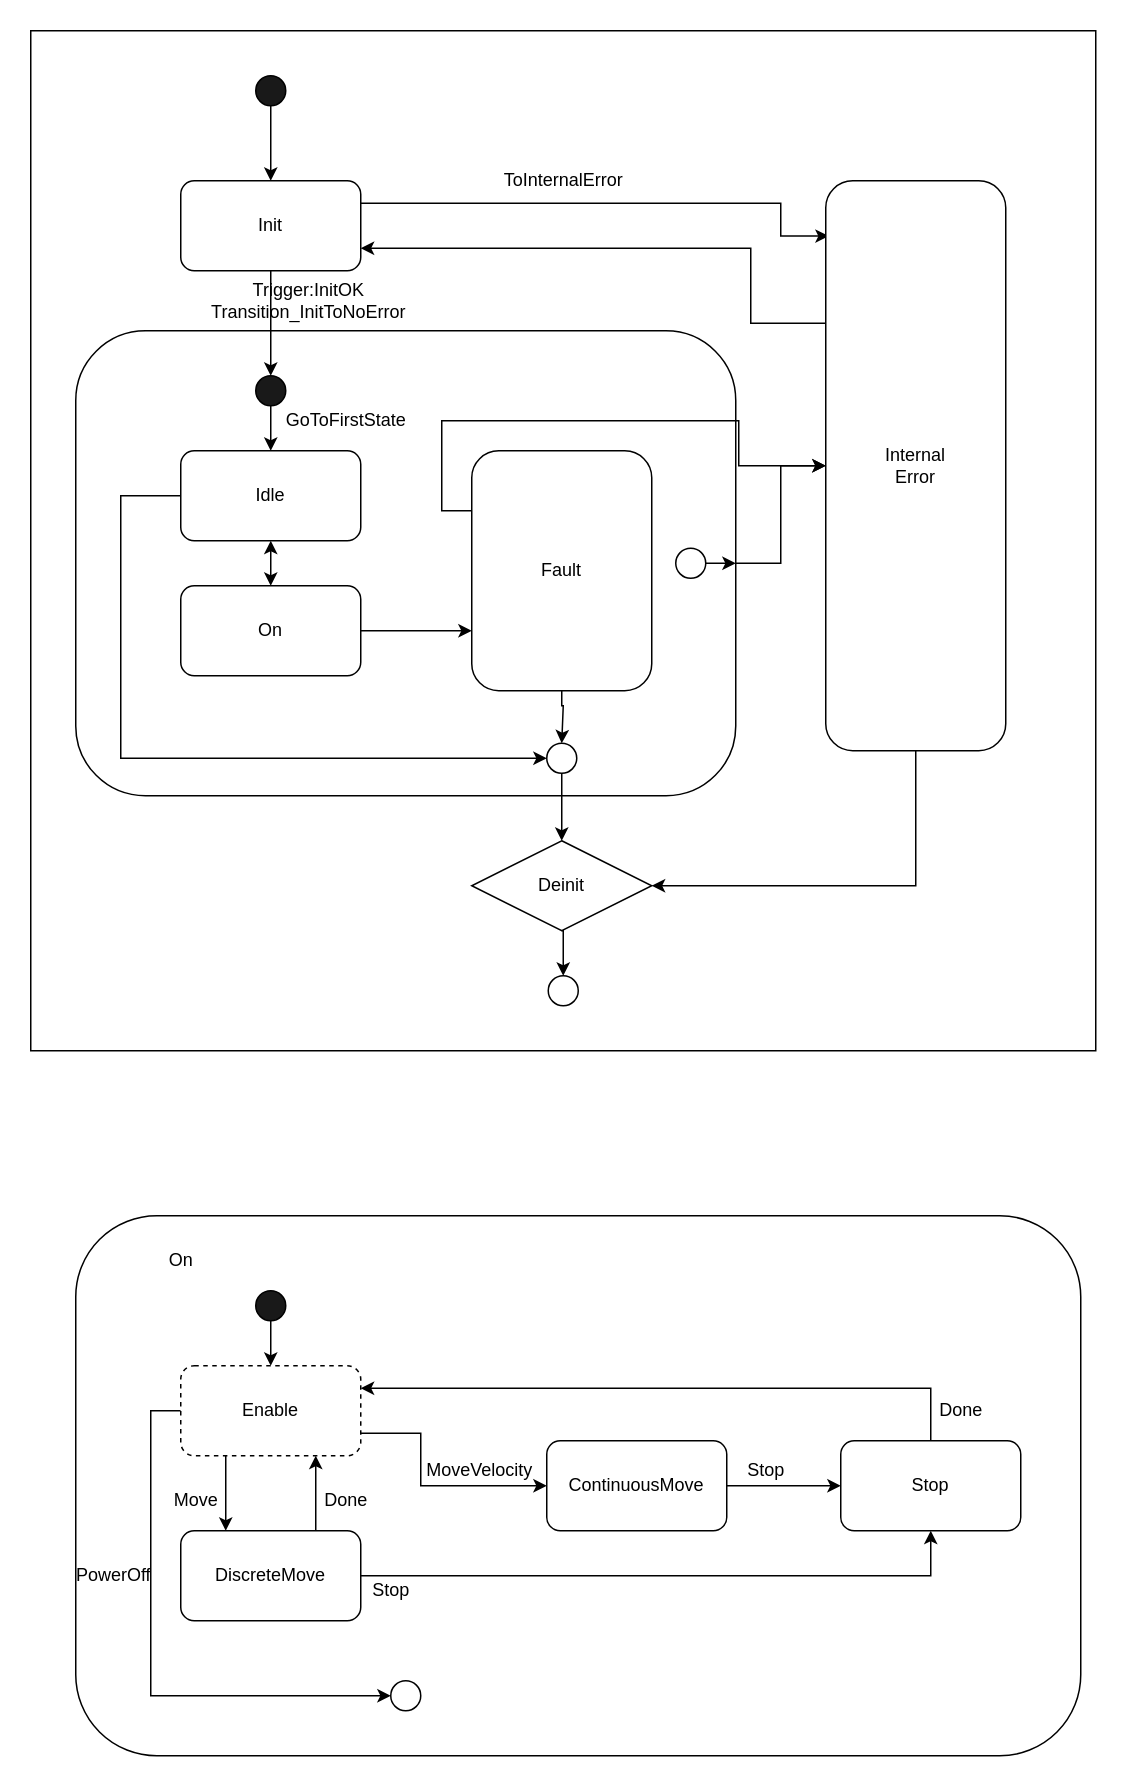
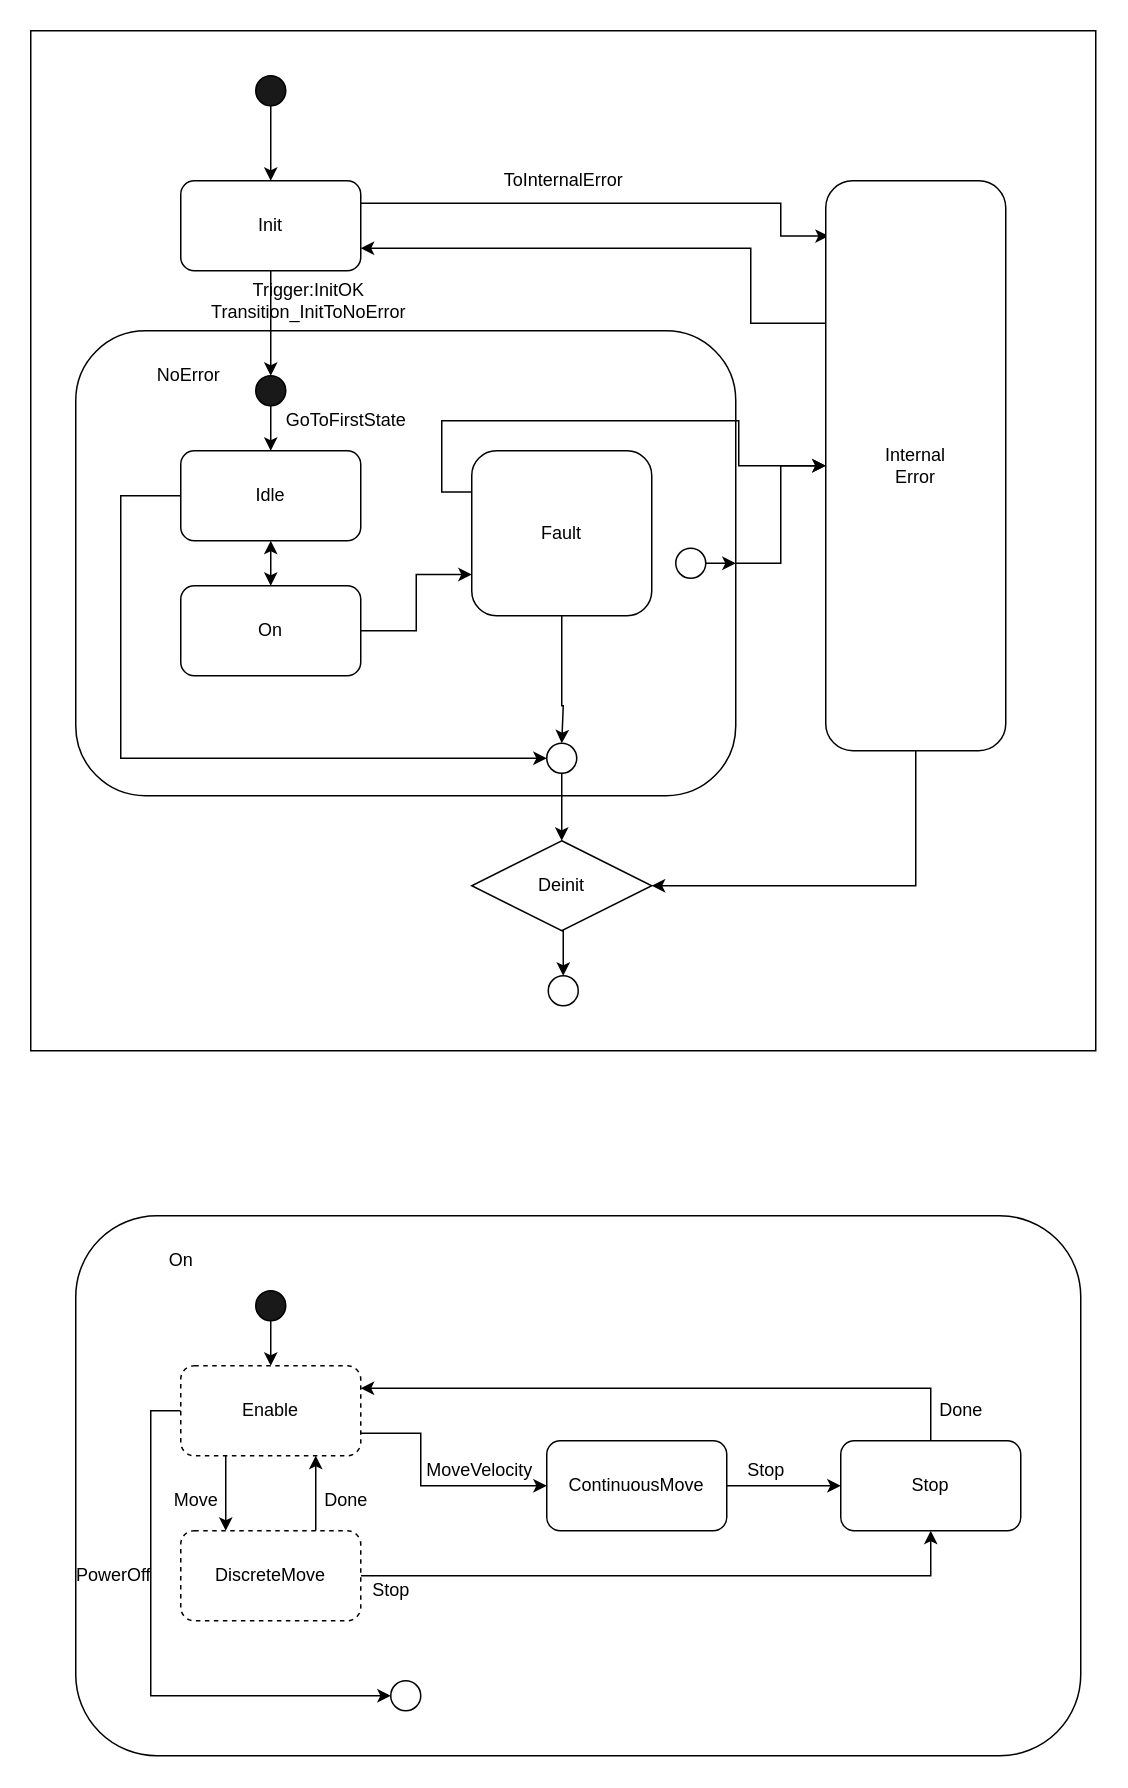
  <mxCell id="0" />
  <mxCell id="1" parent="0" />
  <mxCell id="2" value="" style="rounded=0;whiteSpace=wrap;html=1;" parent="1" vertex="1"><mxGeometry x="20" y="20" width="710" height="680" as="geometry" /></mxCell>
  <mxCell id="3" style="edgeStyle=orthogonalEdgeStyle;rounded=0;orthogonalLoop=1;jettySize=auto;html=1;exitX=1;exitY=0.25;exitDx=0;exitDy=0;entryX=0.017;entryY=0.097;entryDx=0;entryDy=0;entryPerimeter=0;" parent="1" source="4" target="18" edge="1"><mxGeometry relative="1" as="geometry"><Array as="points"><mxPoint x="520" y="135" /><mxPoint x="520" y="157" /></Array></mxGeometry></mxCell>
  <mxCell id="4" value="Init" style="rounded=1;whiteSpace=wrap;html=1;" parent="1" vertex="1"><mxGeometry x="120" y="120" width="120" height="60" as="geometry" /></mxCell>
  <mxCell id="5" style="edgeStyle=orthogonalEdgeStyle;rounded=0;orthogonalLoop=1;jettySize=auto;html=1;entryX=0;entryY=0.5;entryDx=0;entryDy=0;" parent="1" source="6" target="18" edge="1"><mxGeometry relative="1" as="geometry" /></mxCell>
  <mxCell id="6" value="" style="rounded=1;whiteSpace=wrap;html=1;" parent="1" vertex="1"><mxGeometry x="50" y="220" width="440" height="310" as="geometry" /></mxCell>
+ <mxCell id="7" value="NoError" style="text;html=1;align=center;verticalAlign=middle;resizable=0;points=[];autosize=1;" parent="1" vertex="1"><mxGeometry x="95" y="240" width="60" height="20" as="geometry" /></mxCell>
  <mxCell id="8" style="edgeStyle=orthogonalEdgeStyle;rounded=0;orthogonalLoop=1;jettySize=auto;html=1;exitX=0;exitY=0.5;exitDx=0;exitDy=0;entryX=0;entryY=0.5;entryDx=0;entryDy=0;" parent="1" source="10" target="31" edge="1"><mxGeometry relative="1" as="geometry"><Array as="points"><mxPoint x="80" y="330" /><mxPoint x="80" y="505" /></Array></mxGeometry></mxCell>
  <mxCell id="9" style="edgeStyle=orthogonalEdgeStyle;rounded=0;orthogonalLoop=1;jettySize=auto;html=1;exitX=0.5;exitY=1;exitDx=0;exitDy=0;entryX=0.5;entryY=0;entryDx=0;entryDy=0;startArrow=classic;startFill=1;" parent="1" source="10" target="12" edge="1"><mxGeometry relative="1" as="geometry" /></mxCell>
  <mxCell id="10" value="Idle" style="rounded=1;whiteSpace=wrap;html=1;" parent="1" vertex="1"><mxGeometry x="120" y="300" width="120" height="60" as="geometry" /></mxCell>
  <mxCell id="11" style="edgeStyle=orthogonalEdgeStyle;rounded=0;orthogonalLoop=1;jettySize=auto;html=1;exitX=1;exitY=0.5;exitDx=0;exitDy=0;entryX=0;entryY=0.75;entryDx=0;entryDy=0;startArrow=none;startFill=0;" parent="1" source="12" target="15" edge="1"><mxGeometry relative="1" as="geometry" /></mxCell>
  <mxCell id="12" value="On" style="rounded=1;whiteSpace=wrap;html=1;" parent="1" vertex="1"><mxGeometry x="120" y="390" width="120" height="60" as="geometry" /></mxCell>
  <mxCell id="13" style="edgeStyle=orthogonalEdgeStyle;rounded=0;orthogonalLoop=1;jettySize=auto;html=1;exitX=0.5;exitY=1;exitDx=0;exitDy=0;entryX=0.5;entryY=0;entryDx=0;entryDy=0;" parent="1" source="15" target="31" edge="1"><mxGeometry relative="1" as="geometry"><mxPoint x="170" y="710" as="targetPoint" /><Array as="points"><mxPoint x="374" y="470" /><mxPoint x="375" y="470" /></Array></mxGeometry></mxCell>
  <mxCell id="14" style="edgeStyle=orthogonalEdgeStyle;rounded=0;orthogonalLoop=1;jettySize=auto;html=1;exitX=0;exitY=0.25;exitDx=0;exitDy=0;startArrow=none;startFill=0;" parent="1" source="15" target="18" edge="1"><mxGeometry relative="1" as="geometry" /></mxCell>
- <mxCell id="15" value="Fault" style="rounded=1;whiteSpace=wrap;html=1;" parent="1" vertex="1"><mxGeometry x="314" y="300" width="120" height="160" as="geometry" /></mxCell>
+ <mxCell id="15" value="Fault" style="rounded=1;whiteSpace=wrap;html=1;" parent="1" vertex="1"><mxGeometry x="314" y="300" width="120" height="110" as="geometry" /></mxCell>
  <mxCell id="16" style="edgeStyle=orthogonalEdgeStyle;rounded=0;orthogonalLoop=1;jettySize=auto;html=1;exitX=0.5;exitY=1;exitDx=0;exitDy=0;entryX=1;entryY=0.5;entryDx=0;entryDy=0;" parent="1" source="18" target="20" edge="1"><mxGeometry relative="1" as="geometry" /></mxCell>
  <mxCell id="17" style="edgeStyle=orthogonalEdgeStyle;rounded=0;orthogonalLoop=1;jettySize=auto;html=1;exitX=0;exitY=0.25;exitDx=0;exitDy=0;entryX=1;entryY=0.75;entryDx=0;entryDy=0;" parent="1" source="18" target="4" edge="1"><mxGeometry relative="1" as="geometry"><Array as="points"><mxPoint x="500" y="215" /><mxPoint x="500" y="165" /></Array></mxGeometry></mxCell>
  <mxCell id="18" value="Internal&lt;br&gt;Error" style="rounded=1;whiteSpace=wrap;html=1;" parent="1" vertex="1"><mxGeometry x="550" y="120" width="120" height="380" as="geometry" /></mxCell>
  <mxCell id="19" style="edgeStyle=orthogonalEdgeStyle;rounded=0;orthogonalLoop=1;jettySize=auto;html=1;exitX=0.5;exitY=1;exitDx=0;exitDy=0;entryX=0.5;entryY=0;entryDx=0;entryDy=0;" parent="1" source="20" target="29" edge="1"><mxGeometry relative="1" as="geometry" /></mxCell>
  <mxCell id="20" value="Deinit" style="rhombus;whiteSpace=wrap;html=1;" parent="1" vertex="1"><mxGeometry x="314" y="560" width="120" height="60" as="geometry" /></mxCell>
  <mxCell id="21" style="edgeStyle=orthogonalEdgeStyle;rounded=0;orthogonalLoop=1;jettySize=auto;html=1;exitX=0.5;exitY=1;exitDx=0;exitDy=0;entryX=0.5;entryY=0;entryDx=0;entryDy=0;" parent="1" source="4" target="26" edge="1"><mxGeometry relative="1" as="geometry" /></mxCell>
  <mxCell id="22" style="edgeStyle=orthogonalEdgeStyle;rounded=0;orthogonalLoop=1;jettySize=auto;html=1;exitX=0.5;exitY=1;exitDx=0;exitDy=0;entryX=0.5;entryY=0;entryDx=0;entryDy=0;startArrow=none;startFill=0;" parent="1" source="23" target="4" edge="1"><mxGeometry relative="1" as="geometry" /></mxCell>
  <mxCell id="23" value="" style="ellipse;whiteSpace=wrap;html=1;fillColor=#191919;" parent="1" vertex="1"><mxGeometry x="170" y="50" width="20" height="20" as="geometry" /></mxCell>
  <mxCell id="24" value="Trigger:InitOK&lt;br&gt;Transition_InitToNoError" style="text;html=1;align=center;verticalAlign=middle;resizable=0;points=[];autosize=1;" parent="1" vertex="1"><mxGeometry x="130" y="185" width="150" height="30" as="geometry" /></mxCell>
  <mxCell id="25" style="edgeStyle=orthogonalEdgeStyle;rounded=0;orthogonalLoop=1;jettySize=auto;html=1;exitX=0.5;exitY=1;exitDx=0;exitDy=0;entryX=0.5;entryY=0;entryDx=0;entryDy=0;startArrow=none;startFill=0;" parent="1" source="26" target="10" edge="1"><mxGeometry relative="1" as="geometry" /></mxCell>
  <mxCell id="26" value="" style="ellipse;whiteSpace=wrap;html=1;fillColor=#191919;" parent="1" vertex="1"><mxGeometry x="170" y="250" width="20" height="20" as="geometry" /></mxCell>
  <mxCell id="27" value="GoToFirstState" style="text;html=1;align=center;verticalAlign=middle;resizable=0;points=[];autosize=1;" parent="1" vertex="1"><mxGeometry x="180" y="270" width="100" height="20" as="geometry" /></mxCell>
  <mxCell id="28" value="ToInternalError" style="text;html=1;align=center;verticalAlign=middle;resizable=0;points=[];autosize=1;" parent="1" vertex="1"><mxGeometry x="330" y="110" width="90" height="20" as="geometry" /></mxCell>
  <mxCell id="29" value="" style="ellipse;whiteSpace=wrap;html=1;fillColor=none;" parent="1" vertex="1"><mxGeometry x="365" y="650" width="20" height="20" as="geometry" /></mxCell>
  <mxCell id="30" style="edgeStyle=orthogonalEdgeStyle;rounded=0;orthogonalLoop=1;jettySize=auto;html=1;exitX=0.5;exitY=1;exitDx=0;exitDy=0;entryX=0.5;entryY=0;entryDx=0;entryDy=0;" parent="1" source="31" target="20" edge="1"><mxGeometry relative="1" as="geometry" /></mxCell>
  <mxCell id="31" value="" style="ellipse;whiteSpace=wrap;html=1;fillColor=none;" parent="1" vertex="1"><mxGeometry x="364" y="495" width="20" height="20" as="geometry" /></mxCell>
  <mxCell id="32" style="edgeStyle=orthogonalEdgeStyle;rounded=0;orthogonalLoop=1;jettySize=auto;html=1;exitX=1;exitY=0.5;exitDx=0;exitDy=0;entryX=1;entryY=0.5;entryDx=0;entryDy=0;" parent="1" source="33" target="6" edge="1"><mxGeometry relative="1" as="geometry" /></mxCell>
  <mxCell id="33" value="" style="ellipse;whiteSpace=wrap;html=1;fillColor=none;" parent="1" vertex="1"><mxGeometry x="450" y="365" width="20" height="20" as="geometry" /></mxCell>
  <mxCell id="34" value="" style="rounded=1;whiteSpace=wrap;html=1;" parent="1" vertex="1"><mxGeometry x="50" y="810" width="670" height="360" as="geometry" /></mxCell>
  <mxCell id="35" value="On" style="text;html=1;align=center;verticalAlign=middle;resizable=0;points=[];autosize=1;" parent="1" vertex="1"><mxGeometry x="105" y="830" width="30" height="20" as="geometry" /></mxCell>
  <mxCell id="36" style="edgeStyle=orthogonalEdgeStyle;rounded=0;orthogonalLoop=1;jettySize=auto;html=1;exitX=0.5;exitY=1;exitDx=0;exitDy=0;" parent="1" source="37" target="41" edge="1"><mxGeometry relative="1" as="geometry" /></mxCell>
  <mxCell id="37" value="" style="ellipse;whiteSpace=wrap;html=1;fillColor=#191919;" parent="1" vertex="1"><mxGeometry x="170" y="860" width="20" height="20" as="geometry" /></mxCell>
  <mxCell id="38" style="edgeStyle=orthogonalEdgeStyle;rounded=0;orthogonalLoop=1;jettySize=auto;html=1;exitX=0.25;exitY=1;exitDx=0;exitDy=0;entryX=0.25;entryY=0;entryDx=0;entryDy=0;" parent="1" source="41" target="44" edge="1"><mxGeometry relative="1" as="geometry" /></mxCell>
  <mxCell id="39" style="edgeStyle=orthogonalEdgeStyle;rounded=0;orthogonalLoop=1;jettySize=auto;html=1;exitX=0;exitY=0.5;exitDx=0;exitDy=0;entryX=0;entryY=0.5;entryDx=0;entryDy=0;" parent="1" source="41" target="47" edge="1"><mxGeometry relative="1" as="geometry" /></mxCell>
  <mxCell id="40" style="edgeStyle=orthogonalEdgeStyle;rounded=0;orthogonalLoop=1;jettySize=auto;html=1;exitX=1;exitY=0.75;exitDx=0;exitDy=0;entryX=0;entryY=0.5;entryDx=0;entryDy=0;" edge="1" parent="1" source="41" target="54"><mxGeometry relative="1" as="geometry"><Array as="points"><mxPoint x="280" y="955" /><mxPoint x="280" y="990" /></Array></mxGeometry></mxCell>
  <mxCell id="41" value="Enable" style="rounded=1;whiteSpace=wrap;html=1;dashed=1;" parent="1" vertex="1"><mxGeometry x="120" y="910" width="120" height="60" as="geometry" /></mxCell>
  <mxCell id="42" style="edgeStyle=orthogonalEdgeStyle;rounded=0;orthogonalLoop=1;jettySize=auto;html=1;exitX=1;exitY=0.5;exitDx=0;exitDy=0;entryX=0.5;entryY=1;entryDx=0;entryDy=0;" parent="1" source="44" target="46" edge="1"><mxGeometry relative="1" as="geometry"><Array as="points"><mxPoint x="620" y="1050" /></Array></mxGeometry></mxCell>
  <mxCell id="43" style="edgeStyle=orthogonalEdgeStyle;rounded=0;orthogonalLoop=1;jettySize=auto;html=1;exitX=0.75;exitY=0;exitDx=0;exitDy=0;entryX=0.75;entryY=1;entryDx=0;entryDy=0;" parent="1" source="44" target="41" edge="1"><mxGeometry relative="1" as="geometry" /></mxCell>
- <mxCell id="44" value="DiscreteMove" style="rounded=1;whiteSpace=wrap;html=1;" parent="1" vertex="1"><mxGeometry x="120" y="1020" width="120" height="60" as="geometry" /></mxCell>
+ <mxCell id="44" value="DiscreteMove" style="rounded=1;whiteSpace=wrap;html=1;dashed=1;" parent="1" vertex="1"><mxGeometry x="120" y="1020" width="120" height="60" as="geometry" /></mxCell>
  <mxCell id="45" style="edgeStyle=orthogonalEdgeStyle;rounded=0;orthogonalLoop=1;jettySize=auto;html=1;exitX=0.5;exitY=0;exitDx=0;exitDy=0;entryX=1;entryY=0.25;entryDx=0;entryDy=0;" parent="1" source="46" target="41" edge="1"><mxGeometry relative="1" as="geometry" /></mxCell>
  <mxCell id="46" value="Stop" style="rounded=1;whiteSpace=wrap;html=1;" parent="1" vertex="1"><mxGeometry x="560" y="960" width="120" height="60" as="geometry" /></mxCell>
  <mxCell id="47" value="" style="ellipse;whiteSpace=wrap;html=1;fillColor=none;" parent="1" vertex="1"><mxGeometry x="260" y="1120" width="20" height="20" as="geometry" /></mxCell>
  <mxCell id="48" value="Stop" style="text;html=1;align=center;verticalAlign=middle;resizable=0;points=[];autosize=1;" parent="1" vertex="1"><mxGeometry x="240" y="1050" width="40" height="20" as="geometry" /></mxCell>
  <mxCell id="49" value="Done" style="text;html=1;align=center;verticalAlign=middle;resizable=0;points=[];autosize=1;" parent="1" vertex="1"><mxGeometry x="210" y="990" width="40" height="20" as="geometry" /></mxCell>
  <mxCell id="50" value="Done" style="text;html=1;align=center;verticalAlign=middle;resizable=0;points=[];autosize=1;" parent="1" vertex="1"><mxGeometry x="620" y="930" width="40" height="20" as="geometry" /></mxCell>
  <mxCell id="51" value="Move" style="text;html=1;align=center;verticalAlign=middle;resizable=0;points=[];autosize=1;" parent="1" vertex="1"><mxGeometry x="110" y="990" width="40" height="20" as="geometry" /></mxCell>
  <mxCell id="52" value="PowerOff" style="text;html=1;align=center;verticalAlign=middle;resizable=0;points=[];autosize=1;" parent="1" vertex="1"><mxGeometry x="40" y="1040" width="70" height="20" as="geometry" /></mxCell>
  <mxCell id="53" style="edgeStyle=orthogonalEdgeStyle;rounded=0;orthogonalLoop=1;jettySize=auto;html=1;exitX=1;exitY=0.5;exitDx=0;exitDy=0;entryX=0;entryY=0.5;entryDx=0;entryDy=0;" edge="1" parent="1" source="54" target="46"><mxGeometry relative="1" as="geometry" /></mxCell>
  <mxCell id="54" value="ContinuousMove" style="rounded=1;whiteSpace=wrap;html=1;" vertex="1" parent="1"><mxGeometry x="364" y="960" width="120" height="60" as="geometry" /></mxCell>
  <mxCell id="55" value="Stop" style="text;html=1;align=center;verticalAlign=middle;resizable=0;points=[];autosize=1;" vertex="1" parent="1"><mxGeometry x="490" y="970" width="40" height="20" as="geometry" /></mxCell>
  <mxCell id="56" value="MoveVelocity" style="text;html=1;align=center;verticalAlign=middle;resizable=0;points=[];autosize=1;" vertex="1" parent="1"><mxGeometry x="274" y="970" width="90" height="20" as="geometry" /></mxCell>
